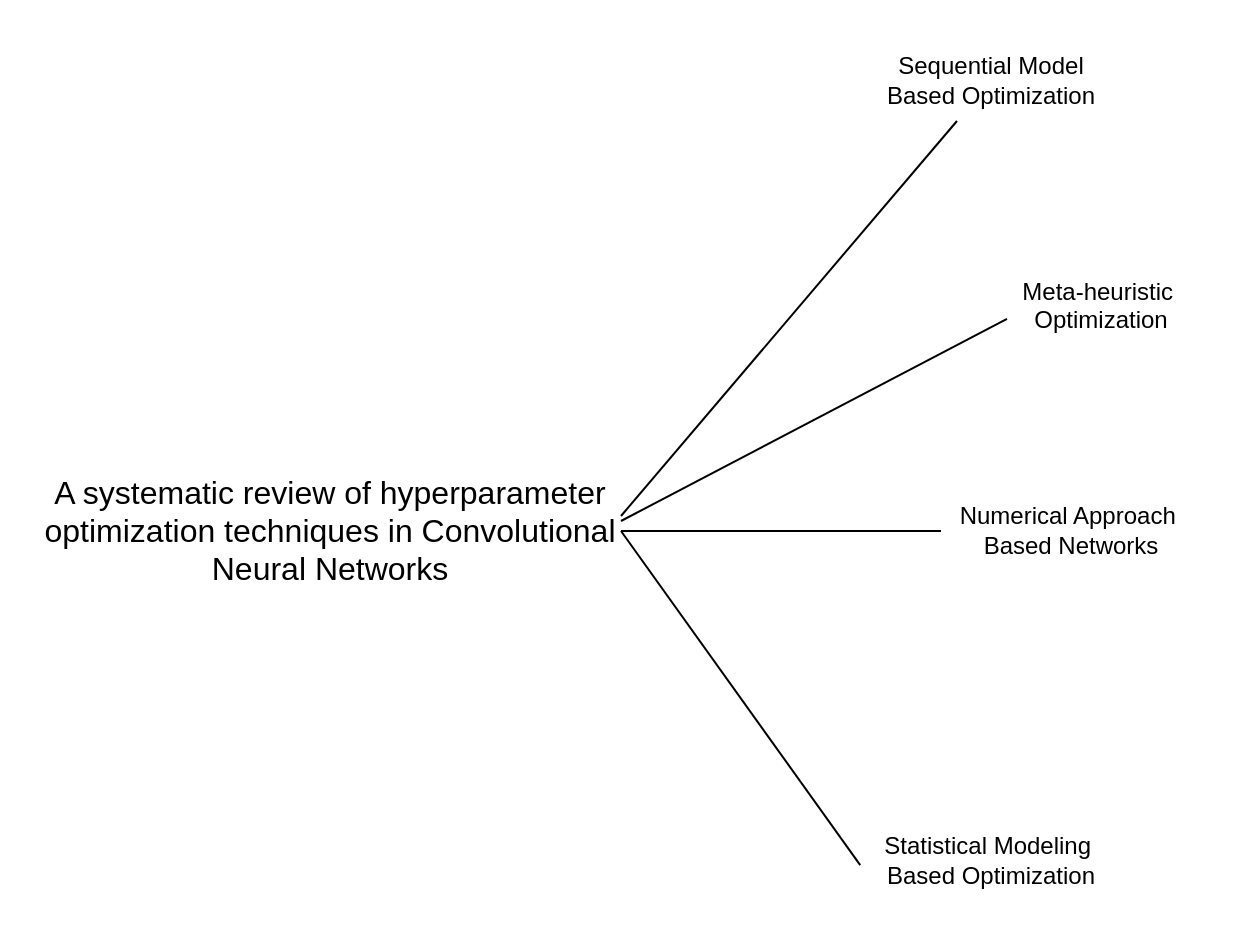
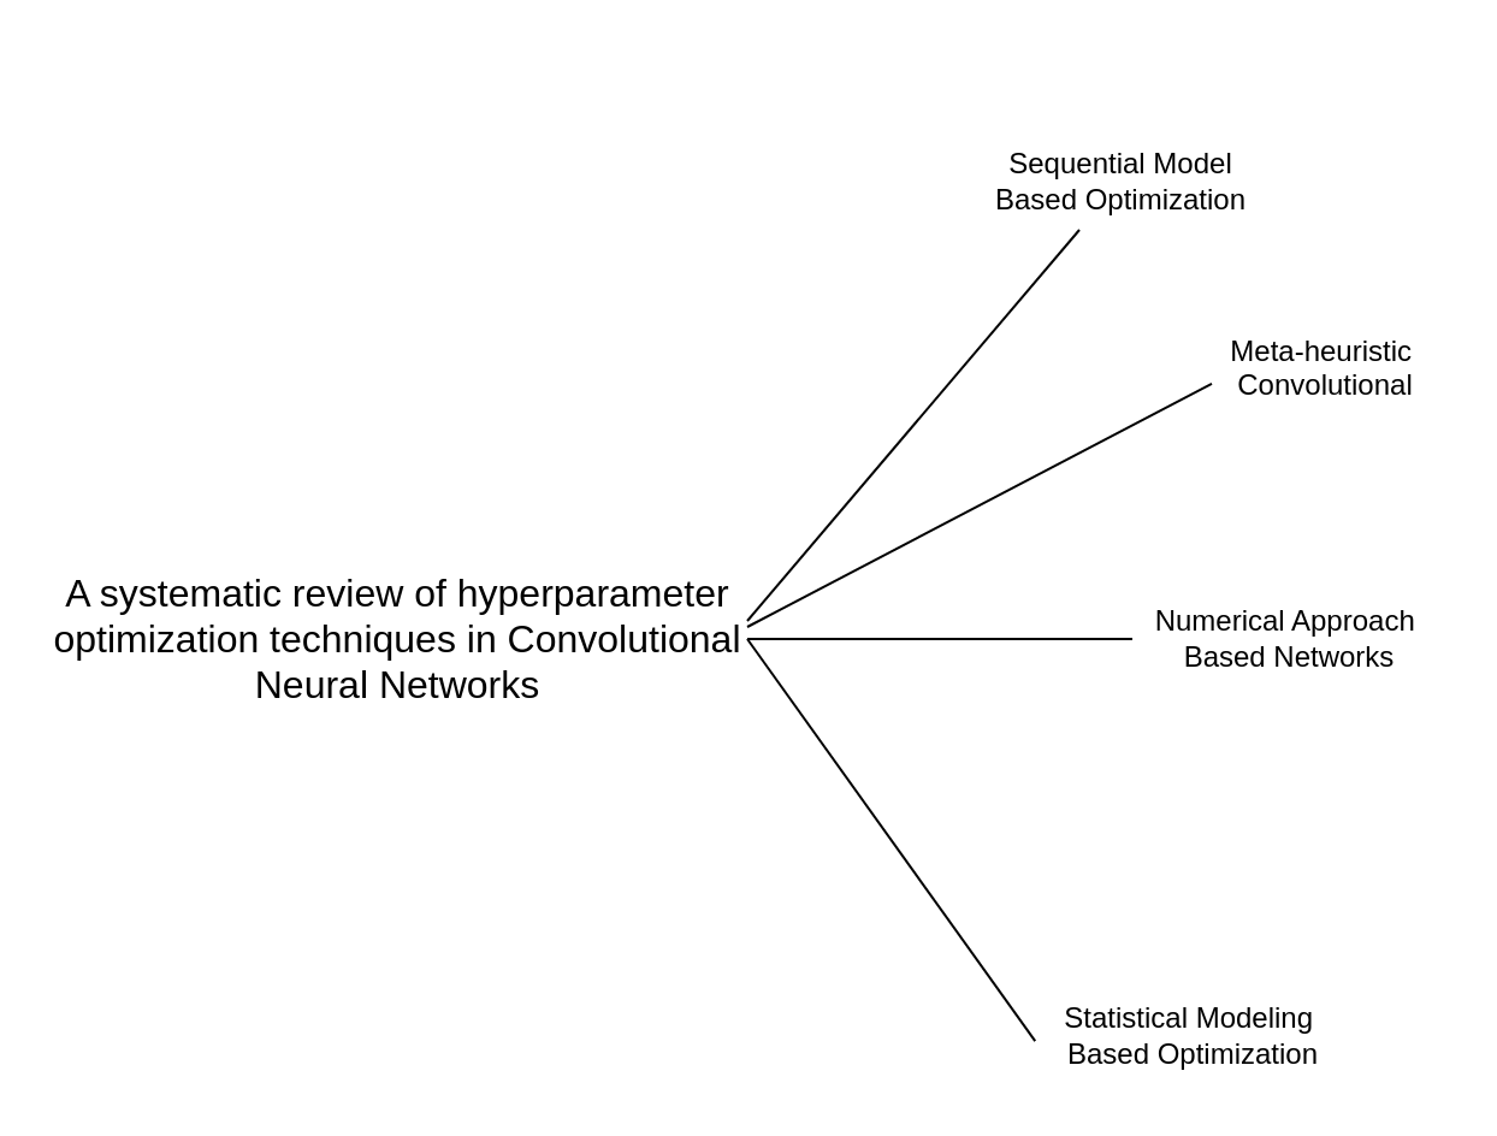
  <mxCell id="0" />
  <mxCell id="1" parent="0" />
  <mxCell id="2" value="&lt;span style=&quot;text-align: start; font-family: Nunito, Arial;&quot; data-sheets-root=&quot;1&quot;&gt;&lt;font style=&quot;font-size: 16px;&quot;&gt;A systematic review of hyperparameter optimization techniques in Convolutional Neural Networks&lt;/font&gt;&lt;/span&gt;" style="text;html=1;align=center;verticalAlign=middle;whiteSpace=wrap;rounded=0;" vertex="1" parent="1"><mxGeometry x="20" y="250" width="290" height="30" as="geometry" /></mxCell>
- <mxCell id="3" value="Sequential Model&lt;br&gt;Based Optimization" style="text;html=1;align=center;verticalAlign=middle;resizable=0;points=[];autosize=1;strokeColor=none;fillColor=none;" vertex="1" parent="1"><mxGeometry x="430" y="20" width="130" height="40" as="geometry" /></mxCell>
- <mxCell id="4" value="Meta-heuristic&amp;nbsp;&lt;div&gt;Optimization&lt;/div&gt;&lt;div&gt;&lt;br&gt;&lt;/div&gt;" style="text;html=1;align=center;verticalAlign=middle;resizable=0;points=[];autosize=1;strokeColor=none;fillColor=none;" vertex="1" parent="1"><mxGeometry x="500" y="130" width="100" height="60" as="geometry" /></mxCell>
+ <mxCell id="3" value="Sequential Model&lt;br&gt;Based Optimization" style="text;html=1;align=center;verticalAlign=middle;resizable=0;points=[];autosize=1;strokeColor=none;fillColor=none;" vertex="1" parent="1"><mxGeometry x="400" y="55" width="130" height="40" as="geometry" /></mxCell>
+ <mxCell id="4" value="Meta-heuristic&amp;nbsp;&lt;div&gt;Convolutional&lt;/div&gt;&lt;div&gt;&lt;br&gt;&lt;/div&gt;" style="text;html=1;align=center;verticalAlign=middle;resizable=0;points=[];autosize=1;strokeColor=none;fillColor=none;" vertex="1" parent="1"><mxGeometry x="500" y="130" width="100" height="60" as="geometry" /></mxCell>
  <mxCell id="5" value="Numerical Approach&amp;nbsp;&lt;br&gt;Based Networks" style="text;html=1;align=center;verticalAlign=middle;resizable=0;points=[];autosize=1;strokeColor=none;fillColor=none;" vertex="1" parent="1"><mxGeometry x="470" y="245" width="130" height="40" as="geometry" /></mxCell>
  <mxCell id="6" value="Statistical Modeling&amp;nbsp;&lt;div&gt;Based Optimization&lt;/div&gt;" style="text;html=1;align=center;verticalAlign=middle;resizable=0;points=[];autosize=1;strokeColor=none;fillColor=none;" vertex="1" parent="1"><mxGeometry x="430" y="410" width="130" height="40" as="geometry" /></mxCell>
  <mxCell id="7" value="" style="endArrow=none;html=1;rounded=0;entryX=1;entryY=0.5;entryDx=0;entryDy=0;exitX=-0.003;exitY=0.551;exitDx=0;exitDy=0;exitPerimeter=0;" edge="1" parent="1" source="6" target="2"><mxGeometry width="50" height="50" relative="1" as="geometry"><mxPoint x="320" y="400" as="sourcePoint" /><mxPoint x="370" y="350" as="targetPoint" /></mxGeometry></mxCell>
  <mxCell id="8" value="" style="endArrow=none;html=1;rounded=0;exitX=1;exitY=0.5;exitDx=0;exitDy=0;" edge="1" parent="1" source="2" target="5"><mxGeometry width="50" height="50" relative="1" as="geometry"><mxPoint x="370" y="240" as="sourcePoint" /><mxPoint x="420" y="190" as="targetPoint" /></mxGeometry></mxCell>
  <mxCell id="9" value="" style="endArrow=none;html=1;rounded=0;entryX=0.03;entryY=0.482;entryDx=0;entryDy=0;entryPerimeter=0;" edge="1" parent="1" target="4"><mxGeometry width="50" height="50" relative="1" as="geometry"><mxPoint x="310" y="260" as="sourcePoint" /><mxPoint x="370" y="190" as="targetPoint" /></mxGeometry></mxCell>
  <mxCell id="10" value="" style="endArrow=none;html=1;rounded=0;exitX=1;exitY=0.25;exitDx=0;exitDy=0;" edge="1" parent="1" source="2" target="3"><mxGeometry width="50" height="50" relative="1" as="geometry"><mxPoint x="340" y="210" as="sourcePoint" /><mxPoint x="390" y="160" as="targetPoint" /></mxGeometry></mxCell>
